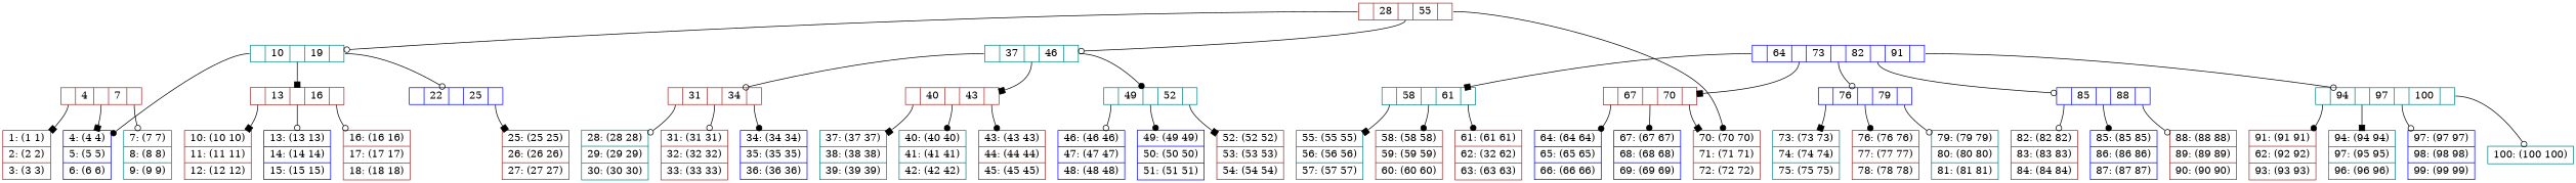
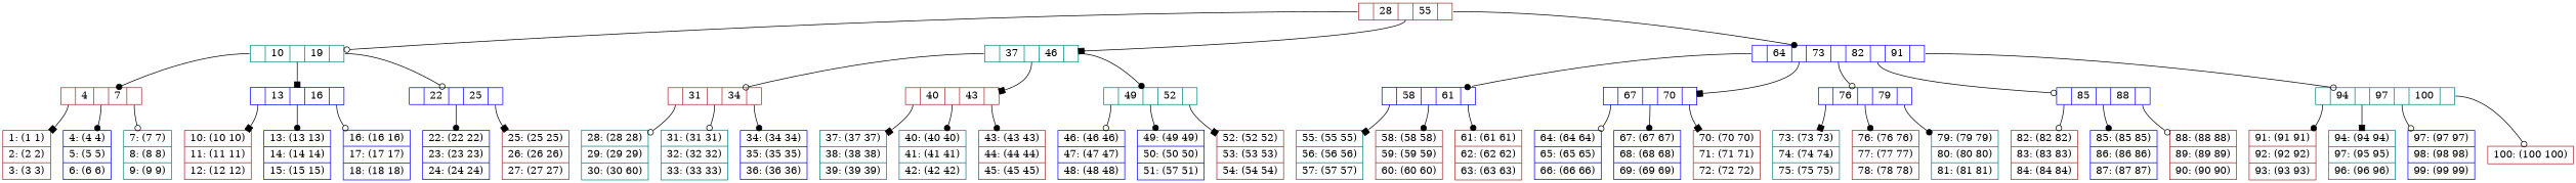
  digraph {
    node [color=brown shape=record]
    edge [arrowhead=odot tailport=f1]
    n1 [height=0.1 label="<f0>|28|<f1>|55|<f2>"]
    n2 [color=teal height=0.1 label="<f0>|10|<f1>|19|<f2>"]
    n3 [color=teal height=0.1 label="<f0>|37|<f1>|46|<f2>"]
    n4 [color=blue height=0.1 label="<f0>|64|<f1>|73|<f2>|82|<f3>|91|<f4>"]
    n5 [height=0.1 label="<f0>|4|<f1>|7|<f2>"]
-   n6 [height=0.1 label="<f0>|13|<f1>|16|<f2>"]
+   n6 [color=blue height=0.1 label="<f0>|13|<f1>|16|<f2>"]
    n7 [color=blue height=0.1 label="<f0>|22|<f1>|25|<f2>"]
    n8 [height=0.1 label="<f0>|31|<f1>|34|<f2>"]
    n9 [height=0.1 label="<f0>|40|<f1>|43|<f2>"]
    n10 [color=teal height=0.1 label="<f0>|49|<f1>|52|<f2>"]
-   n11 [color=teal height=0.1 label="<f0>|58|<f1>|61|<f2>"]
-   n12 [height=0.1 label="<f0>|67|<f1>|70|<f2>"]
+   n11 [color=blue height=0.1 label="<f0>|58|<f1>|61|<f2>"]
+   n12 [color=blue height=0.1 label="<f0>|67|<f1>|70|<f2>"]
    n13 [color=blue height=0.1 label="<f0>|76|<f1>|79|<f2>"]
    n14 [color=blue height=0.1 label="<f0>|85|<f1>|88|<f2>"]
    n15 [color=teal height=0.1 label="<f0>|94|<f1>|97|<f2>|100|<f3>"]
    n16 [height=0.1 label="{1: (1 1)|2: (2 2)|3: (3 3)}"]
    n17 [color=blue height=0.1 label="{4: (4 4)|5: (5 5)|6: (6 6)}"]
    n18 [color=teal height=0.1 label="{7: (7 7)|8: (8 8)|9: (9 9)}"]
    n19 [height=0.1 label="{10: (10 10)|11: (11 11)|12: (12 12)}"]
    n20 [color=blue height=0.1 label="{13: (13 13)|14: (14 14)|15: (15 15)}"]
-   n21 [height=0.1 label="{16: (16 16)|17: (17 17)|18: (18 18)}"]
+   n21 [color=blue height=0.1 label="{16: (16 16)|17: (17 17)|18: (18 18)}"]
+   n22 [color=blue height=0.1 label="{22: (22 22)|23: (23 23)|24: (24 24)}"]
    n23 [height=0.1 label="{25: (25 25)|26: (26 26)|27: (27 27)}"]
-   n24 [color=teal height=0.1 label="{28: (28 28)|29: (29 29)|30: (30 30)}"]
-   n25 [height=0.1 label="{31: (31 31)|32: (32 32)|33: (33 33)}"]
+   n24 [color=teal height=0.1 label="{28: (28 28)|29: (29 29)|30: (30 60)}"]
+   n25 [color=teal height=0.1 label="{31: (31 31)|32: (32 32)|33: (33 33)}"]
    n26 [color=blue height=0.1 label="{34: (34 34)|35: (35 35)|36: (36 36)}"]
    n27 [color=teal height=0.1 label="{37: (37 37)|38: (38 38)|39: (39 39)}"]
    n28 [color=teal height=0.1 label="{40: (40 40)|41: (41 41)|42: (42 42)}"]
    n29 [height=0.1 label="{43: (43 43)|44: (44 44)|45: (45 45)}"]
    n30 [color=blue height=0.1 label="{46: (46 46)|47: (47 47)|48: (48 48)}"]
-   n31 [color=blue height=0.1 label="{49: (49 49)|50: (50 50)|51: (51 51)}"]
+   n31 [color=blue height=0.1 label="{49: (49 49)|50: (50 50)|51: (57 51)}"]
    n32 [height=0.1 label="{52: (52 52)|53: (53 53)|54: (54 54)}"]
    n33 [color=teal height=0.1 label="{55: (55 55)|56: (56 56)|57: (57 57)}"]
    n34 [height=0.1 label="{58: (58 58)|59: (59 59)|60: (60 60)}"]
-   n35 [height=0.1 label="{61: (61 61)|62: (32 62)|63: (63 63)}"]
+   n35 [height=0.1 label="{61: (61 61)|62: (62 62)|63: (63 63)}"]
    n36 [color=blue height=0.1 label="{64: (64 64)|65: (65 65)|66: (66 66)}"]
    n37 [color=blue height=0.1 label="{67: (67 67)|68: (68 68)|69: (69 69)}"]
    n38 [height=0.1 label="{70: (70 70)|71: (71 71)|72: (72 72)}"]
    n39 [color=teal height=0.1 label="{73: (73 73)|74: (74 74)|75: (75 75)}"]
    n40 [height=0.1 label="{76: (76 76)|77: (77 77)|78: (78 78)}"]
    n41 [color=teal height=0.1 label="{79: (79 79)|80: (80 80)|81: (81 81)}"]
    n42 [height=0.1 label="{82: (82 82)|83: (83 83)|84: (84 84)}"]
    n43 [color=blue height=0.1 label="{85: (85 85)|86: (86 86)|87: (87 87)}"]
    n44 [height=0.1 label="{88: (88 88)|89: (89 89)|90: (90 90)}"]
-   n45 [height=0.1 label="{91: (91 91)|62: (92 92)|93: (93 93)}"]
+   n45 [height=0.1 label="{91: (91 91)|92: (92 92)|93: (93 93)}"]
    n46 [color=teal height=0.1 label="{94: (94 94)|97: (95 95)|96: (96 96)}"]
    n47 [color=blue height=0.1 label="{97: (97 97)|98: (98 98)|99: (99 99)}"]
-   n48 [color=teal height=0.1 label="{100: (100 100)}"]
+   n48 [height=0.1 label="{100: (100 100)}"]
    n1 -> n2 [tailport=f0]
-   n1 -> n3
-   n1 -> n38 [arrowhead=dot tailport=f2]
-   n2 -> n17 [arrowhead=dot tailport=f0]
+   n1 -> n3 [arrowhead=box]
+   n1 -> n4 [arrowhead=dot tailport=f2]
+   n2 -> n5 [arrowhead=dot tailport=f0]
    n2 -> n6 [arrowhead=box]
    n2 -> n7 [tailport=f2]
    n3 -> n8 [tailport=f0]
    n3 -> n9 [arrowhead=box]
    n3 -> n10 [arrowhead=dot tailport=f2]
-   n4 -> n11 [arrowhead=box tailport=f0]
+   n4 -> n11 [arrowhead=dot tailport=f0]
    n4 -> n12 [arrowhead=box]
    n4 -> n13 [tailport=f2]
    n4 -> n14 [tailport=f3]
    n4 -> n15 [tailport=f4]
    n5 -> n16 [arrowhead=box tailport=f0]
-   n5 -> n17 [arrowhead=box]
+   n5 -> n17 [arrowhead=dot]
    n5 -> n18 [tailport=f2]
    n6 -> n19 [arrowhead=box tailport=f0]
-   n6 -> n20
+   n6 -> n20 [arrowhead=dot]
    n6 -> n21 [tailport=f2]
+   n7 -> n22 [arrowhead=dot]
    n7 -> n23 [arrowhead=box tailport=f2]
    n8 -> n24 [tailport=f0]
    n8 -> n25
    n8 -> n26 [arrowhead=dot tailport=f2]
    n9 -> n27 [arrowhead=box tailport=f0]
    n9 -> n28 [arrowhead=dot]
    n9 -> n29 [arrowhead=dot tailport=f2]
    n10 -> n30 [tailport=f0]
    n10 -> n31 [arrowhead=dot]
    n10 -> n32 [arrowhead=box tailport=f2]
    n11 -> n33 [arrowhead=box tailport=f0]
    n11 -> n34 [arrowhead=dot]
    n11 -> n35 [arrowhead=dot tailport=f2]
-   n12 -> n36 [arrowhead=dot tailport=f0]
+   n12 -> n36 [tailport=f0]
    n12 -> n37 [arrowhead=dot]
    n12 -> n38 [arrowhead=box tailport=f2]
    n13 -> n39 [arrowhead=box tailport=f0]
    n13 -> n40 [arrowhead=dot]
-   n13 -> n41 [tailport=f2]
+   n13 -> n41 [arrowhead=dot tailport=f2]
    n14 -> n42 [tailport=f0]
    n14 -> n43 [arrowhead=dot]
    n14 -> n44 [tailport=f2]
    n15 -> n45 [arrowhead=dot tailport=f0]
    n15 -> n46 [arrowhead=box]
    n15 -> n47 [tailport=f2]
    n15 -> n48 [tailport=f3]
  }
